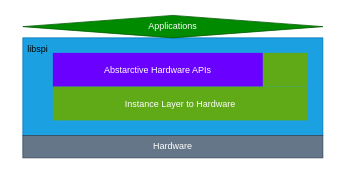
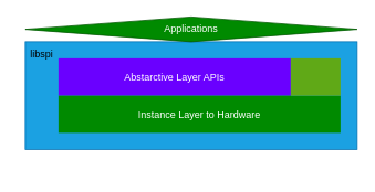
  <mxCell id="0" />
  <mxCell id="1" parent="0" />
  <mxCell id="2" value="" style="rounded=0;whiteSpace=wrap;html=1;fillColor=#1ba1e2;fontColor=#ffffff;strokeColor=#006EAF;glass=0;" vertex="1" parent="1"><mxGeometry x="30" y="50" width="400" height="130" as="geometry" /></mxCell>
  <mxCell id="3" value="libspi" style="text;html=1;strokeColor=none;fillColor=none;align=center;verticalAlign=middle;whiteSpace=wrap;rounded=0;" vertex="1" parent="1"><mxGeometry x="20" y="50" width="60" height="30" as="geometry" /></mxCell>
- <mxCell id="4" value="Abstarctive Hardware APIs" style="rounded=0;whiteSpace=wrap;html=1;fillColor=#6a00ff;fontColor=#ffffff;strokeColor=none;" vertex="1" parent="1"><mxGeometry x="70" y="70" width="280" height="45" as="geometry" /></mxCell>
- <mxCell id="5" value="Instance Layer to Hardware" style="rounded=0;whiteSpace=wrap;html=1;fillColor=#60a917;fontColor=#ffffff;strokeColor=none;glass=0;" vertex="1" parent="1"><mxGeometry x="70" y="115" width="340" height="45" as="geometry" /></mxCell>
+ <mxCell id="4" value="Abstarctive Layer APIs" style="rounded=0;whiteSpace=wrap;html=1;fillColor=#6a00ff;fontColor=#ffffff;strokeColor=none;" vertex="1" parent="1"><mxGeometry x="70" y="70" width="280" height="45" as="geometry" /></mxCell>
+ <mxCell id="5" value="Instance Layer to Hardware" style="rounded=0;whiteSpace=wrap;html=1;fillColor=#008a00;fontColor=#ffffff;strokeColor=none;glass=0;" vertex="1" parent="1"><mxGeometry x="70" y="115" width="340" height="45" as="geometry" /></mxCell>
  <mxCell id="6" value="" style="rounded=0;whiteSpace=wrap;html=1;fillColor=#60a917;fontColor=#ffffff;strokeColor=none;" vertex="1" parent="1"><mxGeometry x="350" y="70" width="60" height="45" as="geometry" /></mxCell>
- <mxCell id="7" value="&lt;font color=&quot;#ffffff&quot;&gt;Hardware&lt;/font&gt;" style="rounded=0;whiteSpace=wrap;html=1;glass=0;sketch=0;fillColor=#647687;strokeColor=#314354;fontColor=#ffffff;" vertex="1" parent="1"><mxGeometry x="30" y="180" width="400" height="30" as="geometry" /></mxCell>
  <mxCell id="8" value="&lt;font color=&quot;#ffffff&quot;&gt;Applications&lt;/font&gt;" style="rhombus;whiteSpace=wrap;html=1;glass=0;sketch=0;fillColor=#008a00;fontColor=#ffffff;strokeColor=#005700;" vertex="1" parent="1"><mxGeometry x="30" y="20" width="400" height="30" as="geometry" /></mxCell>
